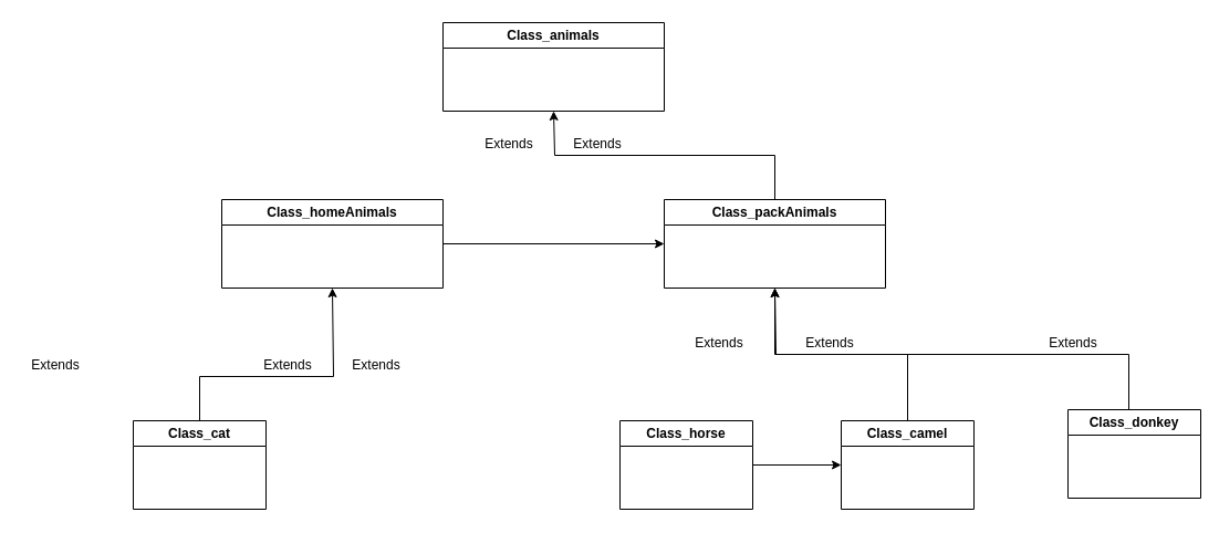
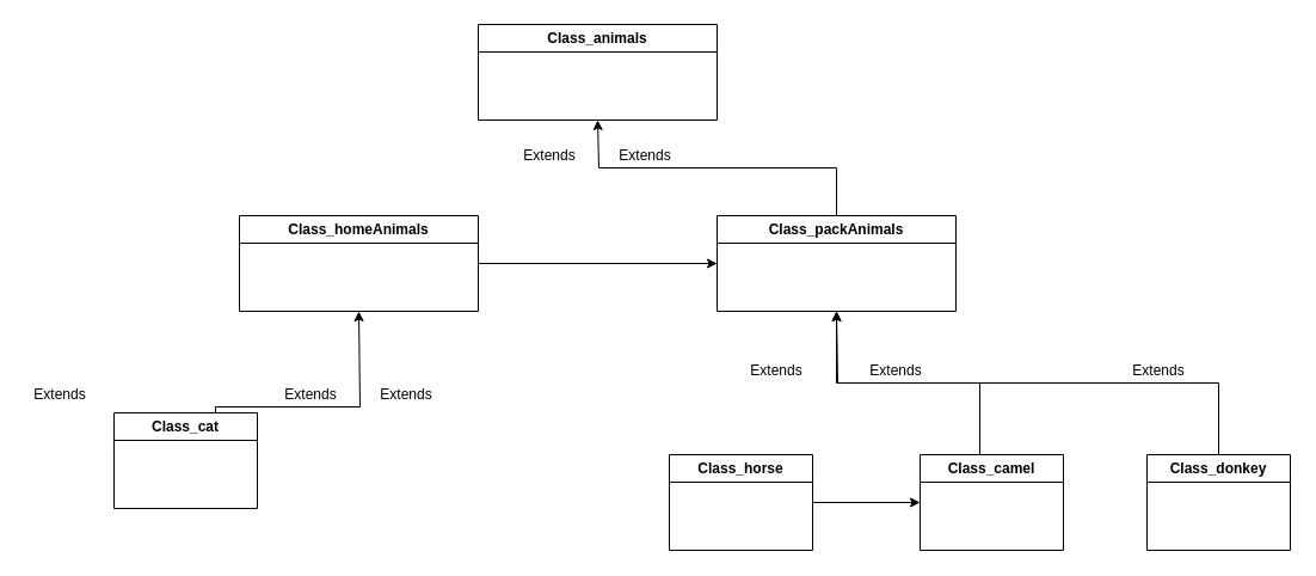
  <mxCell id="0" />
  <mxCell id="1" parent="0" />
  <mxCell id="2" value="Class_animals" style="swimlane;whiteSpace=wrap;html=1;" vertex="1" parent="1"><mxGeometry x="400" y="20" width="200" height="80" as="geometry" /></mxCell>
  <mxCell id="3" style="edgeStyle=orthogonalEdgeStyle;rounded=0;orthogonalLoop=1;jettySize=auto;html=1;" edge="1" parent="1" source="4" target="6"><mxGeometry relative="1" as="geometry" /></mxCell>
  <mxCell id="4" value="Class_homeAnimals" style="swimlane;whiteSpace=wrap;html=1;" vertex="1" parent="1"><mxGeometry x="200" y="180" width="200" height="80" as="geometry" /></mxCell>
  <mxCell id="5" style="edgeStyle=orthogonalEdgeStyle;rounded=0;orthogonalLoop=1;jettySize=auto;html=1;" edge="1" parent="1" source="6"><mxGeometry relative="1" as="geometry"><mxPoint x="500" y="100" as="targetPoint" /><Array as="points"><mxPoint x="700" y="140" /><mxPoint x="501" y="140" /></Array></mxGeometry></mxCell>
  <mxCell id="6" value="Class_packAnimals" style="swimlane;whiteSpace=wrap;html=1;" vertex="1" parent="1"><mxGeometry x="600" y="180" width="200" height="80" as="geometry" /></mxCell>
  <mxCell id="7" style="edgeStyle=orthogonalEdgeStyle;rounded=0;orthogonalLoop=1;jettySize=auto;html=1;" edge="1" parent="1" source="8"><mxGeometry relative="1" as="geometry"><mxPoint x="300" y="260" as="targetPoint" /><Array as="points"><mxPoint x="180" y="340" /><mxPoint x="301" y="340" /></Array></mxGeometry></mxCell>
- <mxCell id="8" value="Class_cat" style="swimlane;whiteSpace=wrap;html=1;" vertex="1" parent="1"><mxGeometry y="380" width="120" height="80" as="geometry" x="120" /></mxCell>
+ <mxCell id="8" value="Class_cat" style="swimlane;whiteSpace=wrap;html=1;" vertex="1" parent="1"><mxGeometry x="95" y="345" width="120" height="80" as="geometry" /></mxCell>
  <mxCell id="9" style="edgeStyle=orthogonalEdgeStyle;rounded=0;orthogonalLoop=1;jettySize=auto;html=1;" edge="1" parent="1" source="10" target="12"><mxGeometry relative="1" as="geometry" /></mxCell>
  <mxCell id="10" value="Class_horse" style="swimlane;whiteSpace=wrap;html=1;" vertex="1" parent="1"><mxGeometry x="560" y="380" width="120" height="80" as="geometry" /></mxCell>
  <mxCell id="11" style="edgeStyle=orthogonalEdgeStyle;rounded=0;orthogonalLoop=1;jettySize=auto;html=1;" edge="1" parent="1" source="12"><mxGeometry relative="1" as="geometry"><mxPoint x="700" y="260" as="targetPoint" /><Array as="points"><mxPoint x="820" y="320" /><mxPoint x="701" y="320" /></Array></mxGeometry></mxCell>
- <mxCell id="12" value="Class_camel" style="swimlane;whiteSpace=wrap;html=1;" vertex="1" parent="1"><mxGeometry x="760" y="380" width="120" height="80" as="geometry" /></mxCell>
+ <mxCell id="12" value="Class_camel" style="swimlane;whiteSpace=wrap;html=1;" vertex="1" parent="1"><mxGeometry x="770" y="380" width="120" height="80" as="geometry" /></mxCell>
  <mxCell id="13" style="edgeStyle=orthogonalEdgeStyle;rounded=0;orthogonalLoop=1;jettySize=auto;html=1;entryX=0.5;entryY=1;entryDx=0;entryDy=0;" edge="1" parent="1" source="14" target="6"><mxGeometry relative="1" as="geometry"><Array as="points"><mxPoint x="1020" y="320" /><mxPoint x="700" y="320" /></Array></mxGeometry></mxCell>
- <mxCell id="14" value="Class_donkey" style="swimlane;whiteSpace=wrap;html=1;" vertex="1" parent="1"><mxGeometry x="965" y="370" width="120" height="80" as="geometry" /></mxCell>
+ <mxCell id="14" value="Class_donkey" style="swimlane;whiteSpace=wrap;html=1;" vertex="1" parent="1"><mxGeometry x="960" y="380" width="120" height="80" as="geometry" /></mxCell>
  <mxCell id="15" value="Extends" style="text;html=1;align=center;verticalAlign=middle;whiteSpace=wrap;rounded=0;" vertex="1" parent="1"><mxGeometry x="20" y="320" width="60" height="20" as="geometry" /></mxCell>
  <mxCell id="16" value="Extends" style="text;html=1;align=center;verticalAlign=middle;whiteSpace=wrap;rounded=0;" vertex="1" parent="1"><mxGeometry x="310" y="320" width="60" height="20" as="geometry" /></mxCell>
  <mxCell id="17" value="Extends" style="text;html=1;align=center;verticalAlign=middle;whiteSpace=wrap;rounded=0;" vertex="1" parent="1"><mxGeometry x="230" y="320" width="60" height="20" as="geometry" /></mxCell>
  <mxCell id="18" value="Extends" style="text;html=1;align=center;verticalAlign=middle;whiteSpace=wrap;rounded=0;" vertex="1" parent="1"><mxGeometry x="620" y="300" width="60" height="20" as="geometry" /></mxCell>
  <mxCell id="19" value="Extends" style="text;html=1;align=center;verticalAlign=middle;whiteSpace=wrap;rounded=0;" vertex="1" parent="1"><mxGeometry x="720" y="300" width="60" height="20" as="geometry" /></mxCell>
  <mxCell id="20" value="Extends" style="text;html=1;align=center;verticalAlign=middle;whiteSpace=wrap;rounded=0;" vertex="1" parent="1"><mxGeometry x="940" y="300" width="60" height="20" as="geometry" /></mxCell>
  <mxCell id="21" value="Extends" style="text;html=1;align=center;verticalAlign=middle;whiteSpace=wrap;rounded=0;" vertex="1" parent="1"><mxGeometry x="430" y="120" width="60" height="20" as="geometry" /></mxCell>
  <mxCell id="22" value="Extends" style="text;html=1;align=center;verticalAlign=middle;whiteSpace=wrap;rounded=0;" vertex="1" parent="1"><mxGeometry x="510" y="120" width="60" height="20" as="geometry" /></mxCell>
